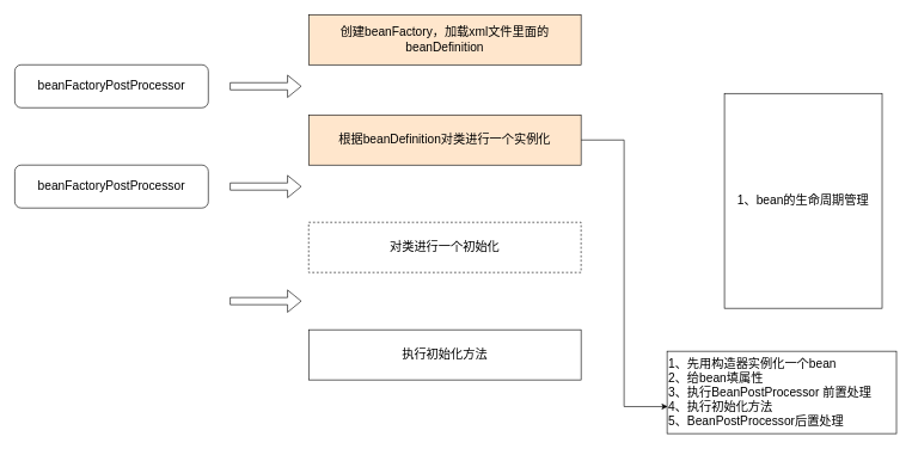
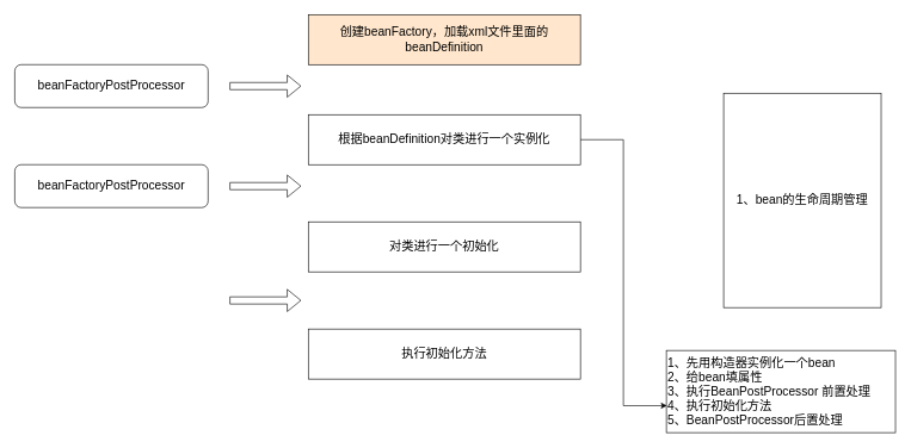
  <mxCell id="0" />
  <mxCell id="1" parent="0" />
  <mxCell id="2" value="&lt;font style=&quot;font-size: 17px;&quot;&gt;创建beanFactory，加载xml文件里面的beanDefinition&lt;/font&gt;" style="rounded=0;whiteSpace=wrap;html=1;fillColor=#ffe6cc;" vertex="1" parent="1"><mxGeometry x="430" y="20" width="380" height="70" as="geometry" /></mxCell>
  <mxCell id="3" style="edgeStyle=orthogonalEdgeStyle;rounded=0;orthogonalLoop=1;jettySize=auto;html=1;entryX=0.003;entryY=0.672;entryDx=0;entryDy=0;entryPerimeter=0;fontSize=17;" edge="1" parent="1" source="4" target="13"><mxGeometry relative="1" as="geometry" /></mxCell>
- <mxCell id="4" value="&lt;span style=&quot;font-size: 17px;&quot;&gt;根据beanDefinition对类进行一个实例化&lt;/span&gt;" style="rounded=0;whiteSpace=wrap;html=1;fillColor=#ffe6cc;" vertex="1" parent="1"><mxGeometry x="430" y="160" width="380" height="70" as="geometry" /></mxCell>
- <mxCell id="5" value="&lt;span style=&quot;font-size: 17px;&quot;&gt;对类进行一个初始化&lt;/span&gt;" style="rounded=0;whiteSpace=wrap;html=1;dashed=1;" vertex="1" parent="1"><mxGeometry x="430" y="310" width="380" height="70" as="geometry" /></mxCell>
+ <mxCell id="4" value="&lt;span style=&quot;font-size: 17px;&quot;&gt;根据beanDefinition对类进行一个实例化&lt;/span&gt;" style="rounded=0;whiteSpace=wrap;html=1;" vertex="1" parent="1"><mxGeometry x="430" y="160" width="380" height="70" as="geometry" /></mxCell>
+ <mxCell id="5" value="&lt;span style=&quot;font-size: 17px;&quot;&gt;对类进行一个初始化&lt;/span&gt;" style="rounded=0;whiteSpace=wrap;html=1;" vertex="1" parent="1"><mxGeometry x="430" y="310" width="380" height="70" as="geometry" /></mxCell>
  <mxCell id="6" value="&lt;span style=&quot;font-size: 17px;&quot;&gt;执行初始化方法&lt;/span&gt;" style="rounded=0;whiteSpace=wrap;html=1;" vertex="1" parent="1"><mxGeometry x="430" y="460" width="380" height="70" as="geometry" /></mxCell>
  <mxCell id="7" value="1、bean的生命周期管理&lt;br&gt;" style="rounded=0;whiteSpace=wrap;html=1;fontSize=17;" vertex="1" parent="1"><mxGeometry x="1010" y="130" width="220" height="300" as="geometry" /></mxCell>
  <mxCell id="8" value="" style="shape=flexArrow;endArrow=classic;html=1;rounded=0;fontSize=17;" edge="1" parent="1"><mxGeometry width="50" height="50" relative="1" as="geometry"><mxPoint x="320" y="120" as="sourcePoint" /><mxPoint x="420" y="120" as="targetPoint" /></mxGeometry></mxCell>
  <mxCell id="9" value="" style="shape=flexArrow;endArrow=classic;html=1;rounded=0;fontSize=17;" edge="1" parent="1"><mxGeometry width="50" height="50" relative="1" as="geometry"><mxPoint x="320" y="260" as="sourcePoint" /><mxPoint x="420" y="260" as="targetPoint" /></mxGeometry></mxCell>
  <mxCell id="10" value="" style="shape=flexArrow;endArrow=classic;html=1;rounded=0;fontSize=17;" edge="1" parent="1"><mxGeometry width="50" height="50" relative="1" as="geometry"><mxPoint x="320" y="420" as="sourcePoint" /><mxPoint x="420" y="420" as="targetPoint" /></mxGeometry></mxCell>
  <mxCell id="11" value="beanFactoryPostProcessor" style="rounded=1;whiteSpace=wrap;html=1;fontSize=17;" vertex="1" parent="1"><mxGeometry x="20" y="90" width="270" height="60" as="geometry" /></mxCell>
  <mxCell id="12" value="beanFactoryPostProcessor" style="rounded=1;whiteSpace=wrap;html=1;fontSize=17;" vertex="1" parent="1"><mxGeometry x="20" y="230" width="270" height="60" as="geometry" /></mxCell>
  <mxCell id="13" value="1、先用构造器实例化一个bean&lt;br&gt;&lt;div style=&quot;&quot;&gt;&lt;span style=&quot;background-color: initial;&quot;&gt;2、给bean填属性&lt;/span&gt;&lt;/div&gt;3、执行BeanPostProcessor 前置处理&lt;br&gt;4、执行初始化方法&lt;br&gt;5、BeanPostProcessor后置处理" style="rounded=0;whiteSpace=wrap;html=1;fontSize=17;align=left;" vertex="1" parent="1"><mxGeometry x="930" y="490" width="320" height="115" as="geometry" /></mxCell>
